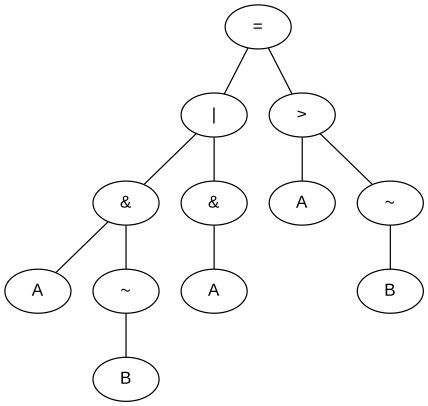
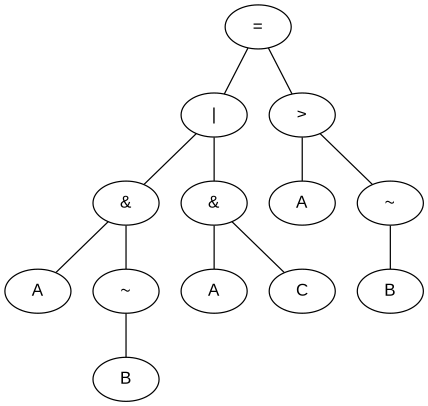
  graph {
    node [fontname=Arial]
    n1 [label="="]
    n2 [label="|"]
    n3 [label=">"]
    n4 [label="&"]
    n5 [label="&"]
    n6 [label=A]
    n7 [label="~"]
    n8 [label=B]
    n9 [label=A]
+   n10 [label=C]
    n11 [label=A]
    n12 [label="~"]
    n13 [label=B]
    n1 -- n2
    n1 -- n3
    n2 -- n4
    n2 -- n5
    n3 -- n11
    n3 -- n12
    n4 -- n6
    n4 -- n7
    n5 -- n9
+   n5 -- n10
    n7 -- n8
    n12 -- n13
  }
